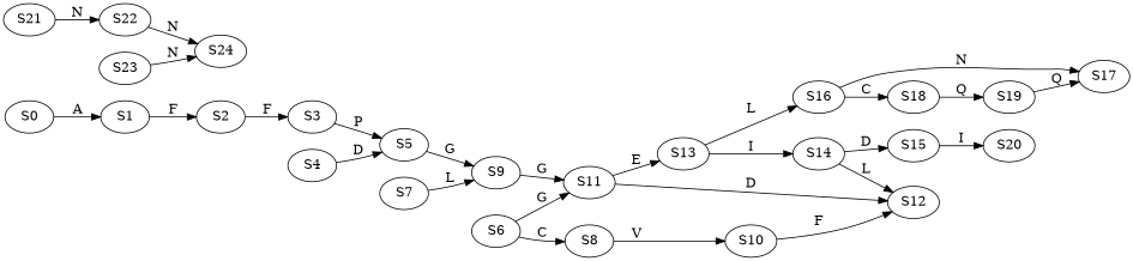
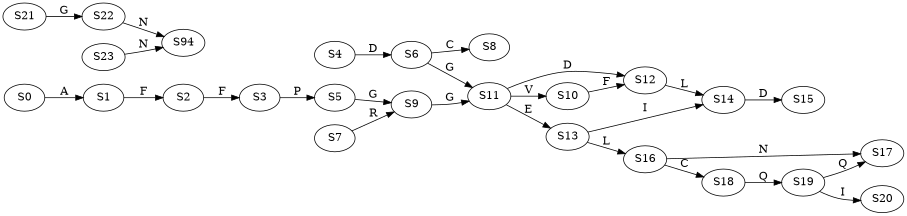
  strict digraph {
    rankdir=LR
    S0
    S1
    S2
    S3
    S5
    S4
    S6
    S9
    S8
    S11
    S7
    S10
    S12
    S13
    S14
    S16
    S15
    S17
    S18
    S19
    S20
    S21
    S22
-   S24
+   S24 [label=S94]
    S23
    S0 -> S1 [label=A]
    S1 -> S2 [label=F]
    S2 -> S3 [label=F]
    S3 -> S5 [label=P]
    S5 -> S9 [label=G]
-   S4 -> S5 [label=D]
+   S4 -> S6 [label=D]
    S6 -> S8 [label=C]
    S6 -> S11 [label=G]
    S9 -> S11 [label=G]
-   S8 -> S10 [label=V]
+   S11 -> S10 [label=V]
    S11 -> S12 [label=D]
    S11 -> S13 [label=E]
-   S7 -> S9 [label=L]
+   S7 -> S9 [label=R]
    S10 -> S12 [label=F]
-   S14 -> S12 [label=L]
+   S12 -> S14 [label=L]
    S13 -> S14 [label=I]
    S13 -> S16 [label=L]
    S14 -> S15 [label=D]
    S16 -> S17 [label=N]
    S16 -> S18 [label=C]
    S18 -> S19 [label=Q]
    S19 -> S17 [label=Q]
-   S15 -> S20 [label=I]
-   S21 -> S22 [label=N]
+   S19 -> S20 [label=I]
+   S21 -> S22 [label=G]
    S22 -> S24 [label=N]
    S23 -> S24 [label=N]
  }
